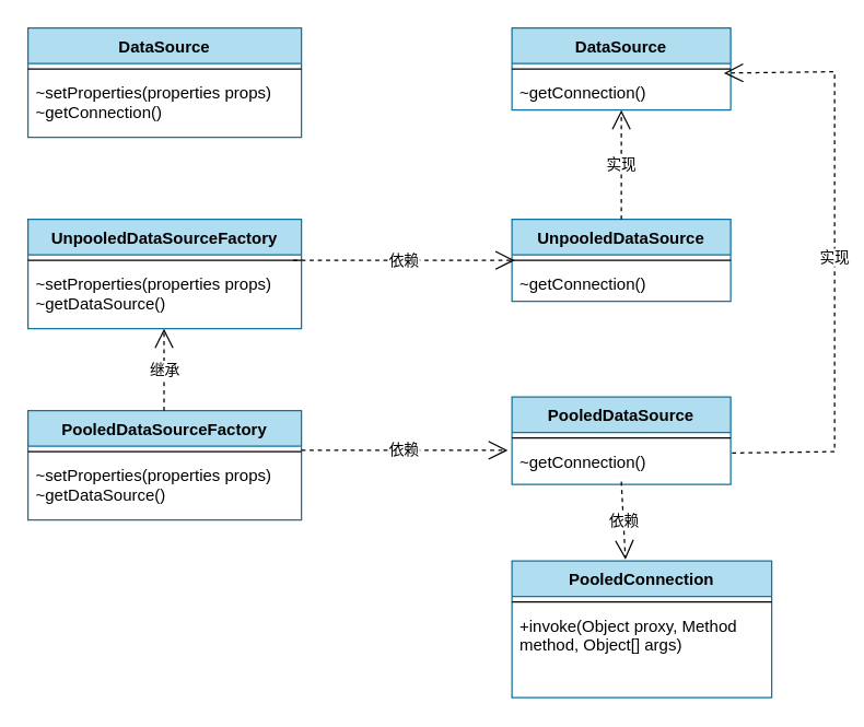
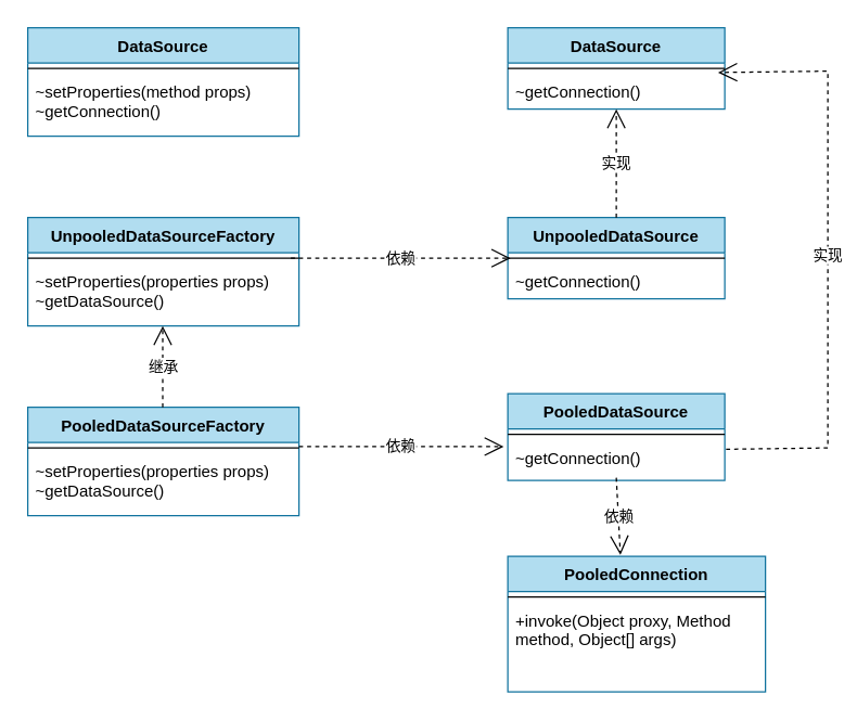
  <mxCell id="0" />
  <mxCell id="1" parent="0" />
  <mxCell id="2" value="DataSource" style="swimlane;fontStyle=1;align=center;verticalAlign=top;childLayout=stackLayout;horizontal=1;startSize=26;horizontalStack=0;resizeParent=1;resizeParentMax=0;resizeLast=0;collapsible=1;marginBottom=0;whiteSpace=wrap;html=1;labelBackgroundColor=none;swimlaneFillColor=none;fillColor=#b1ddf0;strokeColor=#10739e;" vertex="1" parent="1"><mxGeometry x="374" y="20" width="160" height="60" as="geometry" /></mxCell>
  <mxCell id="3" value="" style="line;strokeWidth=1;fillColor=none;align=left;verticalAlign=middle;spacingTop=-1;spacingLeft=3;spacingRight=3;rotatable=0;labelPosition=right;points=[];portConstraint=eastwest;labelBackgroundColor=none;" vertex="1" parent="2"><mxGeometry y="26" width="160" height="8" as="geometry" /></mxCell>
  <mxCell id="4" value="~getConnection()" style="text;strokeColor=none;fillColor=none;align=left;verticalAlign=top;spacingLeft=4;spacingRight=4;overflow=hidden;rotatable=0;points=[[0,0.5],[1,0.5]];portConstraint=eastwest;whiteSpace=wrap;html=1;labelBackgroundColor=none;" vertex="1" parent="2"><mxGeometry y="34" width="160" height="26" as="geometry" /></mxCell>
  <mxCell id="5" value="UnpooledDataSource" style="swimlane;fontStyle=1;align=center;verticalAlign=top;childLayout=stackLayout;horizontal=1;startSize=26;horizontalStack=0;resizeParent=1;resizeParentMax=0;resizeLast=0;collapsible=1;marginBottom=0;whiteSpace=wrap;html=1;labelBackgroundColor=none;fillColor=#b1ddf0;strokeColor=#10739e;" vertex="1" parent="1"><mxGeometry x="374" y="160" width="160" height="60" as="geometry" /></mxCell>
  <mxCell id="6" value="" style="line;strokeWidth=1;fillColor=none;align=left;verticalAlign=middle;spacingTop=-1;spacingLeft=3;spacingRight=3;rotatable=0;labelPosition=right;points=[];portConstraint=eastwest;labelBackgroundColor=none;" vertex="1" parent="5"><mxGeometry y="26" width="160" height="8" as="geometry" /></mxCell>
  <mxCell id="7" value="~getConnection()" style="text;align=left;verticalAlign=top;spacingLeft=4;spacingRight=4;overflow=hidden;rotatable=0;points=[[0,0.5],[1,0.5]];portConstraint=eastwest;whiteSpace=wrap;html=1;labelBackgroundColor=none;" vertex="1" parent="5"><mxGeometry y="34" width="160" height="26" as="geometry" /></mxCell>
  <mxCell id="8" value="PooledConnection&lt;br&gt;" style="swimlane;fontStyle=1;align=center;verticalAlign=top;childLayout=stackLayout;horizontal=1;startSize=26;horizontalStack=0;resizeParent=1;resizeParentMax=0;resizeLast=0;collapsible=1;marginBottom=0;whiteSpace=wrap;html=1;labelBackgroundColor=none;fillColor=#b1ddf0;strokeColor=#10739e;" vertex="1" parent="1"><mxGeometry x="374" y="410" width="190" height="100" as="geometry" /></mxCell>
  <mxCell id="9" value="" style="line;strokeWidth=1;fillColor=none;align=left;verticalAlign=middle;spacingTop=-1;spacingLeft=3;spacingRight=3;rotatable=0;labelPosition=right;points=[];portConstraint=eastwest;labelBackgroundColor=none;" vertex="1" parent="8"><mxGeometry y="26" width="190" height="8" as="geometry" /></mxCell>
  <mxCell id="10" value="+invoke(Object proxy, Method method, Object[] args)" style="text;strokeColor=none;fillColor=none;align=left;verticalAlign=top;spacingLeft=4;spacingRight=4;overflow=hidden;rotatable=0;points=[[0,0.5],[1,0.5]];portConstraint=eastwest;whiteSpace=wrap;html=1;labelBackgroundColor=none;" vertex="1" parent="8"><mxGeometry y="34" width="190" height="66" as="geometry" /></mxCell>
  <mxCell id="11" value="PooledDataSource" style="swimlane;fontStyle=1;align=center;verticalAlign=top;childLayout=stackLayout;horizontal=1;startSize=26;horizontalStack=0;resizeParent=1;resizeParentMax=0;resizeLast=0;collapsible=1;marginBottom=0;whiteSpace=wrap;html=1;labelBackgroundColor=none;fillColor=#b1ddf0;strokeColor=#10739e;" vertex="1" parent="1"><mxGeometry x="374" y="290" width="160" height="64" as="geometry" /></mxCell>
  <mxCell id="12" value="" style="line;strokeWidth=1;fillColor=none;align=left;verticalAlign=middle;spacingTop=-1;spacingLeft=3;spacingRight=3;rotatable=0;labelPosition=right;points=[];portConstraint=eastwest;labelBackgroundColor=none;" vertex="1" parent="11"><mxGeometry y="26" width="160" height="8" as="geometry" /></mxCell>
  <mxCell id="13" value="~getConnection()" style="text;strokeColor=none;fillColor=none;align=left;verticalAlign=top;spacingLeft=4;spacingRight=4;overflow=hidden;rotatable=0;points=[[0,0.5],[1,0.5]];portConstraint=eastwest;whiteSpace=wrap;html=1;labelBackgroundColor=none;" vertex="1" parent="11"><mxGeometry y="34" width="160" height="30" as="geometry" /></mxCell>
  <mxCell id="14" value="DataSource" style="swimlane;fontStyle=1;align=center;verticalAlign=top;childLayout=stackLayout;horizontal=1;startSize=26;horizontalStack=0;resizeParent=1;resizeParentMax=0;resizeLast=0;collapsible=1;marginBottom=0;whiteSpace=wrap;html=1;labelBackgroundColor=none;swimlaneFillColor=none;fillColor=#b1ddf0;strokeColor=#10739e;" vertex="1" parent="1"><mxGeometry x="20" y="20" width="200" height="80" as="geometry" /></mxCell>
  <mxCell id="15" value="" style="line;strokeWidth=1;fillColor=none;align=left;verticalAlign=middle;spacingTop=-1;spacingLeft=3;spacingRight=3;rotatable=0;labelPosition=right;points=[];portConstraint=eastwest;labelBackgroundColor=none;" vertex="1" parent="14"><mxGeometry y="26" width="200" height="8" as="geometry" /></mxCell>
- <mxCell id="16" value="~setProperties(properties props)&lt;br&gt;~getConnection()" style="text;align=left;verticalAlign=top;spacingLeft=4;spacingRight=4;overflow=hidden;rotatable=0;points=[[0,0.5],[1,0.5]];portConstraint=eastwest;whiteSpace=wrap;html=1;labelBackgroundColor=none;" vertex="1" parent="14"><mxGeometry y="34" width="200" height="46" as="geometry" /></mxCell>
+ <mxCell id="16" value="~setProperties(method props)&lt;br&gt;~getConnection()" style="text;align=left;verticalAlign=top;spacingLeft=4;spacingRight=4;overflow=hidden;rotatable=0;points=[[0,0.5],[1,0.5]];portConstraint=eastwest;whiteSpace=wrap;html=1;labelBackgroundColor=none;" vertex="1" parent="14"><mxGeometry y="34" width="200" height="46" as="geometry" /></mxCell>
  <mxCell id="17" value="UnpooledDataSourceFactory" style="swimlane;fontStyle=1;align=center;verticalAlign=top;childLayout=stackLayout;horizontal=1;startSize=26;horizontalStack=0;resizeParent=1;resizeParentMax=0;resizeLast=0;collapsible=1;marginBottom=0;whiteSpace=wrap;html=1;labelBackgroundColor=none;swimlaneFillColor=none;fillColor=#b1ddf0;strokeColor=#10739e;" vertex="1" parent="1"><mxGeometry x="20" y="160" width="200" height="80" as="geometry" /></mxCell>
  <mxCell id="18" value="" style="line;strokeWidth=1;fillColor=none;align=left;verticalAlign=middle;spacingTop=-1;spacingLeft=3;spacingRight=3;rotatable=0;labelPosition=right;points=[];portConstraint=eastwest;labelBackgroundColor=none;" vertex="1" parent="17"><mxGeometry y="26" width="200" height="8" as="geometry" /></mxCell>
  <mxCell id="19" value="~setProperties(properties props)&lt;br&gt;~getDataSource()" style="text;align=left;verticalAlign=top;spacingLeft=4;spacingRight=4;overflow=hidden;rotatable=0;points=[[0,0.5],[1,0.5]];portConstraint=eastwest;whiteSpace=wrap;html=1;labelBackgroundColor=none;" vertex="1" parent="17"><mxGeometry y="34" width="200" height="46" as="geometry" /></mxCell>
  <mxCell id="20" value="PooledDataSourceFactory" style="swimlane;fontStyle=1;align=center;verticalAlign=top;childLayout=stackLayout;horizontal=1;startSize=26;horizontalStack=0;resizeParent=1;resizeParentMax=0;resizeLast=0;collapsible=1;marginBottom=0;whiteSpace=wrap;html=1;labelBackgroundColor=none;swimlaneFillColor=none;fillColor=#b1ddf0;strokeColor=#10739e;" vertex="1" parent="1"><mxGeometry x="20" y="300" width="200" height="80" as="geometry" /></mxCell>
  <mxCell id="21" value="" style="line;strokeWidth=1;fillColor=none;align=left;verticalAlign=middle;spacingTop=-1;spacingLeft=3;spacingRight=3;rotatable=0;labelPosition=right;points=[];portConstraint=eastwest;labelBackgroundColor=none;" vertex="1" parent="20"><mxGeometry y="26" width="200" height="8" as="geometry" /></mxCell>
  <mxCell id="22" value="~setProperties(properties props)&lt;br&gt;~getDataSource()" style="text;align=left;verticalAlign=top;spacingLeft=4;spacingRight=4;overflow=hidden;rotatable=0;points=[[0,0.5],[1,0.5]];portConstraint=eastwest;whiteSpace=wrap;html=1;labelBackgroundColor=none;" vertex="1" parent="20"><mxGeometry y="34" width="200" height="46" as="geometry" /></mxCell>
  <mxCell id="23" value="继承" style="endArrow=open;endSize=12;dashed=1;html=1;rounded=0;exitX=0.5;exitY=0;exitDx=0;exitDy=0;" edge="1" parent="1"><mxGeometry width="160" relative="1" as="geometry"><mxPoint x="119.5" y="300" as="sourcePoint" /><mxPoint x="119.5" y="240" as="targetPoint" /></mxGeometry></mxCell>
  <mxCell id="24" value="依赖" style="endArrow=open;endSize=12;dashed=1;html=1;rounded=0;entryX=0.013;entryY=-0.154;entryDx=0;entryDy=0;entryPerimeter=0;exitX=0.97;exitY=0.5;exitDx=0;exitDy=0;exitPerimeter=0;" edge="1" parent="1" source="18" target="7"><mxGeometry width="160" relative="1" as="geometry"><mxPoint x="220" y="190" as="sourcePoint" /><mxPoint x="380" y="190" as="targetPoint" /></mxGeometry></mxCell>
  <mxCell id="25" value="依赖" style="endArrow=open;endSize=12;dashed=1;html=1;rounded=0;entryX=-0.019;entryY=0.167;entryDx=0;entryDy=0;entryPerimeter=0;" edge="1" parent="1" target="13"><mxGeometry width="160" relative="1" as="geometry"><mxPoint x="220" y="329" as="sourcePoint" /><mxPoint x="375" y="330" as="targetPoint" /></mxGeometry></mxCell>
  <mxCell id="26" value="实现" style="endArrow=open;endSize=12;dashed=1;html=1;rounded=0;exitX=0.5;exitY=0;exitDx=0;exitDy=0;" edge="1" parent="1" source="5" target="4"><mxGeometry width="160" relative="1" as="geometry"><mxPoint x="50" y="480" as="sourcePoint" /><mxPoint x="210" y="480" as="targetPoint" /></mxGeometry></mxCell>
  <mxCell id="27" value="实现" style="endArrow=open;endSize=12;dashed=1;html=1;rounded=0;exitX=1.006;exitY=0.233;exitDx=0;exitDy=0;entryX=0.969;entryY=0.875;entryDx=0;entryDy=0;entryPerimeter=0;exitPerimeter=0;" edge="1" parent="1" source="13" target="3"><mxGeometry width="160" relative="1" as="geometry"><mxPoint x="580" y="330" as="sourcePoint" /><mxPoint x="582.08" y="49.996" as="targetPoint" /><Array as="points"><mxPoint x="610" y="330" /><mxPoint x="610" y="52" /></Array></mxGeometry></mxCell>
  <mxCell id="28" value="依赖" style="endArrow=open;endSize=12;dashed=1;html=1;rounded=0;exitX=0.5;exitY=0.933;exitDx=0;exitDy=0;exitPerimeter=0;entryX=0.437;entryY=-0.01;entryDx=0;entryDy=0;entryPerimeter=0;" edge="1" parent="1" source="13" target="8"><mxGeometry width="160" relative="1" as="geometry"><mxPoint x="100" y="470" as="sourcePoint" /><mxPoint x="260" y="470" as="targetPoint" /></mxGeometry></mxCell>
